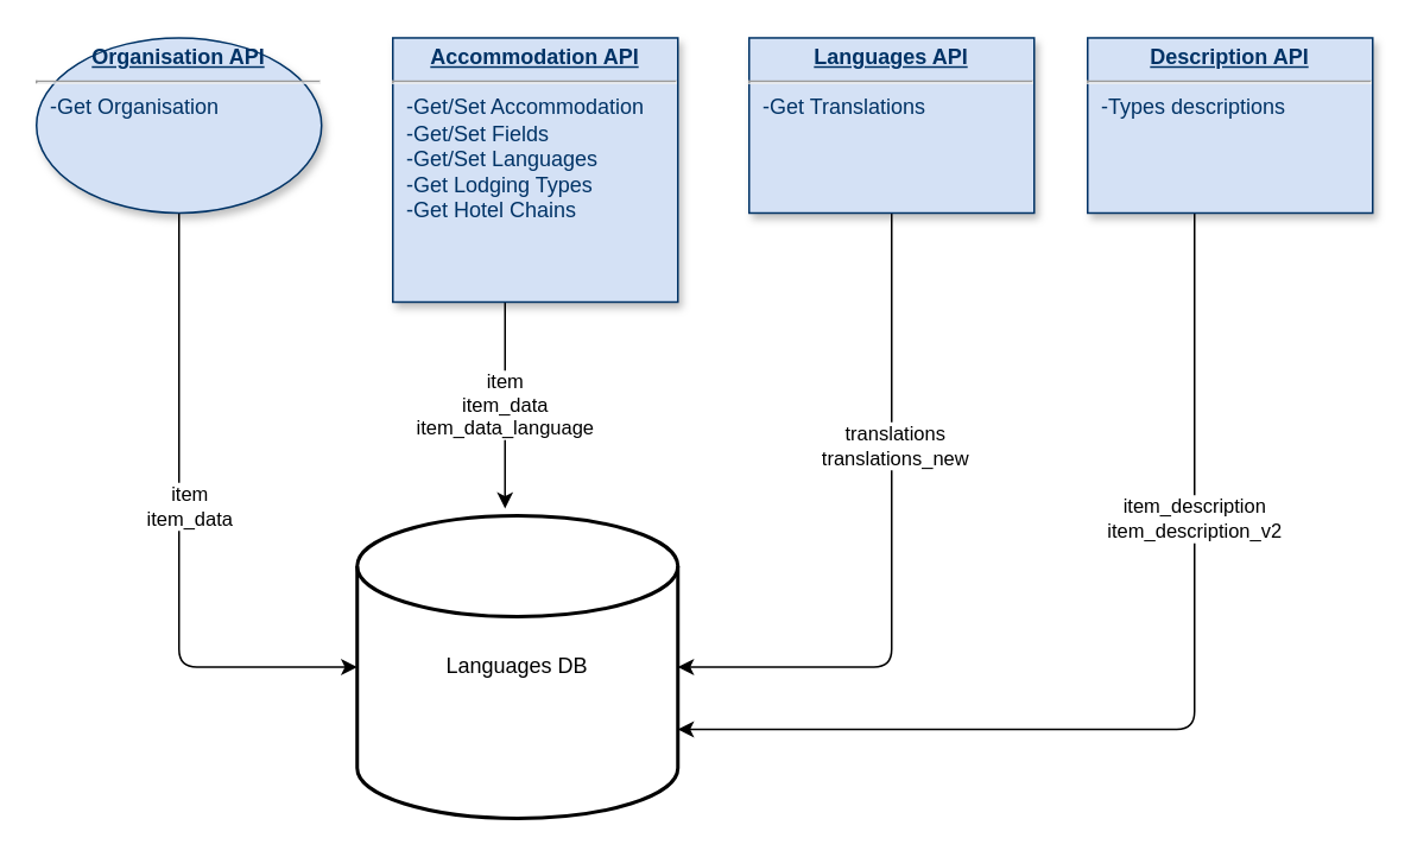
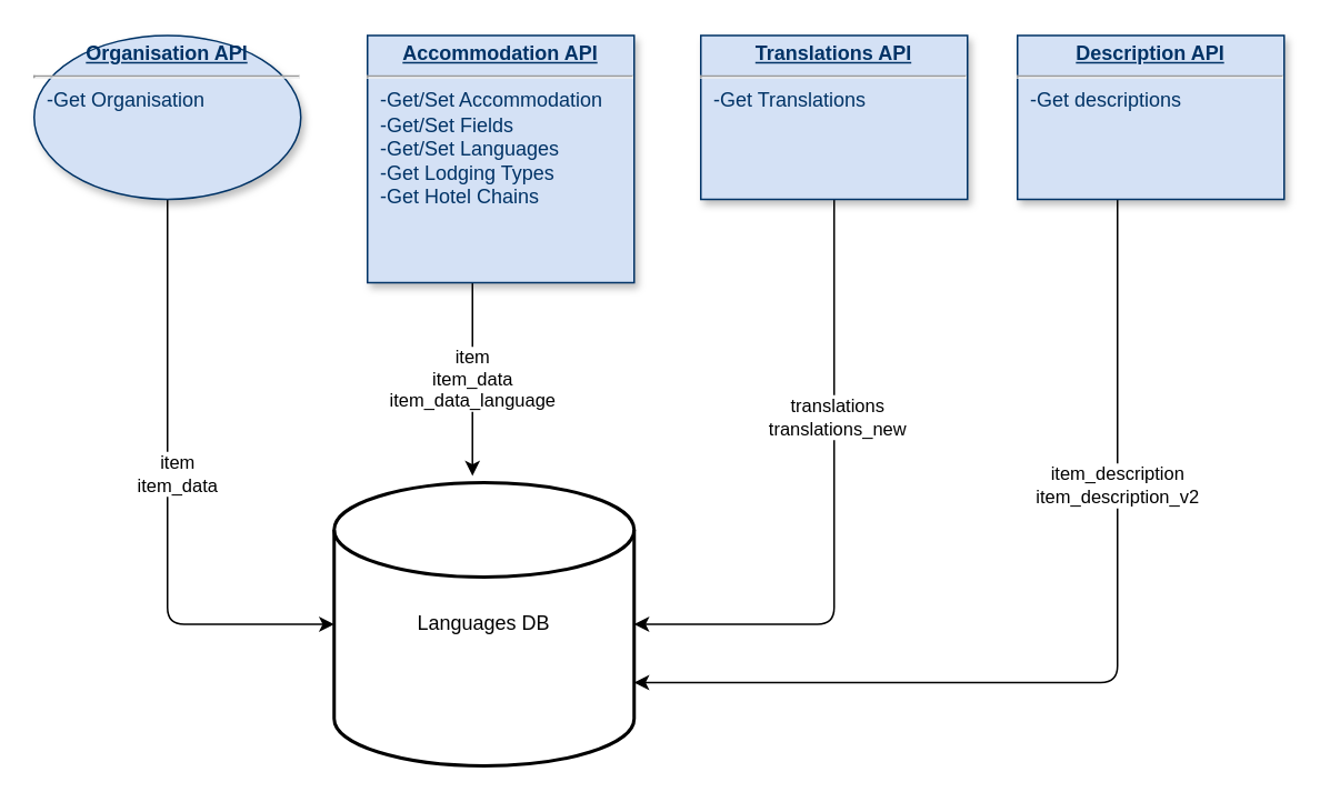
  <mxCell id="0" />
  <mxCell id="1" parent="0" />
  <mxCell id="2" style="edgeStyle=orthogonalEdgeStyle;rounded=1;orthogonalLoop=1;jettySize=auto;html=1;entryX=0;entryY=0.5;entryDx=0;entryDy=0;entryPerimeter=0;" edge="1" parent="1" source="4" target="6"><mxGeometry relative="1" as="geometry"><Array as="points"><mxPoint x="100" y="374" /></Array></mxGeometry></mxCell>
  <mxCell id="3" value="item&lt;br&gt;item_data&lt;br&gt;" style="edgeLabel;html=1;align=center;verticalAlign=middle;resizable=0;points=[];" vertex="1" connectable="0" parent="2"><mxGeometry x="-0.077" y="5" relative="1" as="geometry"><mxPoint as="offset" /></mxGeometry></mxCell>
  <mxCell id="4" value="&lt;p style=&quot;margin: 0px; margin-top: 4px; text-align: center; text-decoration: underline;&quot;&gt;&lt;b&gt;Organisation API&lt;/b&gt;&lt;/p&gt;&lt;hr&gt;&lt;p style=&quot;margin: 0px; margin-left: 8px;&quot;&gt;-Get Organisation&amp;nbsp;&lt;/p&gt;&lt;p style=&quot;margin: 0px; margin-left: 8px;&quot;&gt;&lt;br&gt;&lt;/p&gt;" style="ellipse;verticalAlign=top;align=left;overflow=fill;fontSize=12;fontFamily=Helvetica;html=1;strokeColor=#003366;shadow=1;fillColor=#D4E1F5;fontColor=#003366;" parent="1" vertex="1"><mxGeometry x="20" y="20.64" width="160" height="98.36" as="geometry" /></mxCell>
  <mxCell id="5" style="edgeStyle=orthogonalEdgeStyle;rounded=0;orthogonalLoop=1;jettySize=auto;html=1;exitX=0.5;exitY=1;exitDx=0;exitDy=0;" edge="1" parent="1" source="4" target="4"><mxGeometry relative="1" as="geometry" /></mxCell>
  <mxCell id="6" value="Languages DB" style="strokeWidth=2;html=1;shape=mxgraph.flowchart.database;whiteSpace=wrap;" vertex="1" parent="1"><mxGeometry x="200" y="289" width="180" height="170" as="geometry" /></mxCell>
  <mxCell id="7" value="item&lt;br&gt;item_data&lt;br&gt;item_data_language" style="edgeStyle=orthogonalEdgeStyle;rounded=1;orthogonalLoop=1;jettySize=auto;html=1;entryX=0.461;entryY=-0.024;entryDx=0;entryDy=0;entryPerimeter=0;" edge="1" parent="1" source="8" target="6"><mxGeometry relative="1" as="geometry"><Array as="points"><mxPoint x="283" y="199" /><mxPoint x="283" y="199" /></Array></mxGeometry></mxCell>
  <mxCell id="8" value="&lt;p style=&quot;margin: 0px; margin-top: 4px; text-align: center; text-decoration: underline;&quot;&gt;&lt;b&gt;Accommodation API&lt;/b&gt;&lt;/p&gt;&lt;hr&gt;&lt;p style=&quot;margin: 0px; margin-left: 8px;&quot;&gt;-Get/Set Accommodation&amp;nbsp;&lt;/p&gt;&lt;p style=&quot;margin: 0px; margin-left: 8px;&quot;&gt;-Get/Set Fields&lt;/p&gt;&lt;p style=&quot;margin: 0px; margin-left: 8px;&quot;&gt;-Get/Set Languages&lt;/p&gt;&lt;p style=&quot;margin: 0px; margin-left: 8px;&quot;&gt;-Get Lodging Types&lt;/p&gt;&lt;p style=&quot;margin: 0px; margin-left: 8px;&quot;&gt;-Get Hotel Chains&lt;/p&gt;" style="verticalAlign=top;align=left;overflow=fill;fontSize=12;fontFamily=Helvetica;html=1;strokeColor=#003366;shadow=1;fillColor=#D4E1F5;fontColor=#003366" vertex="1" parent="1"><mxGeometry x="220" y="20.64" width="160" height="148.36" as="geometry" /></mxCell>
  <mxCell id="9" style="edgeStyle=orthogonalEdgeStyle;rounded=1;orthogonalLoop=1;jettySize=auto;html=1;entryX=1;entryY=0.5;entryDx=0;entryDy=0;entryPerimeter=0;" edge="1" parent="1" source="11" target="6"><mxGeometry relative="1" as="geometry"><Array as="points"><mxPoint x="500" y="374" /></Array></mxGeometry></mxCell>
  <mxCell id="10" value="translations&lt;br&gt;translations_new" style="edgeLabel;html=1;align=center;verticalAlign=middle;resizable=0;points=[];" vertex="1" connectable="0" parent="9"><mxGeometry x="-0.309" y="1" relative="1" as="geometry"><mxPoint as="offset" /></mxGeometry></mxCell>
- <mxCell id="11" value="&lt;p style=&quot;margin: 0px; margin-top: 4px; text-align: center; text-decoration: underline;&quot;&gt;&lt;b&gt;Languages API&lt;/b&gt;&lt;/p&gt;&lt;hr&gt;&lt;p style=&quot;margin: 0px; margin-left: 8px;&quot;&gt;-Get Translations&lt;/p&gt;" style="verticalAlign=top;align=left;overflow=fill;fontSize=12;fontFamily=Helvetica;html=1;strokeColor=#003366;shadow=1;fillColor=#D4E1F5;fontColor=#003366" vertex="1" parent="1"><mxGeometry x="420" y="20.64" width="160" height="98.36" as="geometry" /></mxCell>
+ <mxCell id="11" value="&lt;p style=&quot;margin: 0px; margin-top: 4px; text-align: center; text-decoration: underline;&quot;&gt;&lt;b&gt;Translations API&lt;/b&gt;&lt;/p&gt;&lt;hr&gt;&lt;p style=&quot;margin: 0px; margin-left: 8px;&quot;&gt;-Get Translations&lt;/p&gt;" style="verticalAlign=top;align=left;overflow=fill;fontSize=12;fontFamily=Helvetica;html=1;strokeColor=#003366;shadow=1;fillColor=#D4E1F5;fontColor=#003366" vertex="1" parent="1"><mxGeometry x="420" y="20.64" width="160" height="98.36" as="geometry" /></mxCell>
  <mxCell id="12" style="edgeStyle=orthogonalEdgeStyle;rounded=1;orthogonalLoop=1;jettySize=auto;html=1;" edge="1" parent="1" source="14" target="6"><mxGeometry relative="1" as="geometry"><Array as="points"><mxPoint x="670" y="409" /></Array></mxGeometry></mxCell>
  <mxCell id="13" value="item_description&lt;br&gt;item_description_v2" style="edgeLabel;html=1;align=center;verticalAlign=middle;resizable=0;points=[];" vertex="1" connectable="0" parent="12"><mxGeometry x="-0.41" y="-1" relative="1" as="geometry"><mxPoint as="offset" /></mxGeometry></mxCell>
- <mxCell id="14" value="&lt;p style=&quot;margin: 0px; margin-top: 4px; text-align: center; text-decoration: underline;&quot;&gt;&lt;b&gt;Description API&lt;/b&gt;&lt;/p&gt;&lt;hr&gt;&lt;p style=&quot;margin: 0px; margin-left: 8px;&quot;&gt;-Types descriptions&lt;/p&gt;" style="verticalAlign=top;align=left;overflow=fill;fontSize=12;fontFamily=Helvetica;html=1;strokeColor=#003366;shadow=1;fillColor=#D4E1F5;fontColor=#003366" vertex="1" parent="1"><mxGeometry x="610" y="20.64" width="160" height="98.36" as="geometry" /></mxCell>
+ <mxCell id="14" value="&lt;p style=&quot;margin: 0px; margin-top: 4px; text-align: center; text-decoration: underline;&quot;&gt;&lt;b&gt;Description API&lt;/b&gt;&lt;/p&gt;&lt;hr&gt;&lt;p style=&quot;margin: 0px; margin-left: 8px;&quot;&gt;-Get descriptions&lt;/p&gt;" style="verticalAlign=top;align=left;overflow=fill;fontSize=12;fontFamily=Helvetica;html=1;strokeColor=#003366;shadow=1;fillColor=#D4E1F5;fontColor=#003366" vertex="1" parent="1"><mxGeometry x="610" y="20.64" width="160" height="98.36" as="geometry" /></mxCell>
